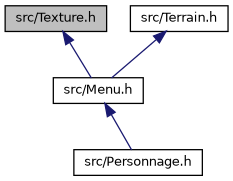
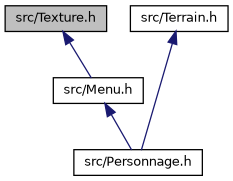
  digraph {
    node [color=black fillcolor=white fontname=Helvetica fontsize=10 shape=record style=filled]
    edge [color=midnightblue dir=back fontname=Helvetica fontsize=10 labelfontname=Helvetica labelfontsize=10 style=solid]
    n1 [fillcolor=grey75 fontcolor=black height=0.2 label="src/Texture.h" width=0.4]
    n2 [height=0.2 label="src/Menu.h" width=0.4]
    n3 [height=0.2 label="src/Personnage.h" width=0.4]
    n4 [height=0.2 label="src/Terrain.h" width=0.4]
    n1 -> n2
    n2 -> n3
-   n4 -> n2
+   n4 -> n3
  }
